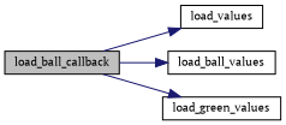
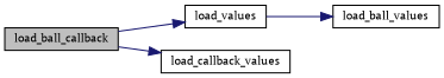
  digraph {
    fontname="PT Serif"
    rankdir=LR
    node [color=black fillcolor=white fontname="PT Serif" fontsize=10 shape=record style=filled]
    edge [color=midnightblue fontname="PT Serif" fontsize=10 labelfontname=Helvetica labelfontsize=10 style=solid]
    n1 [fillcolor=grey75 fontcolor=black height=0.2 label=load_ball_callback width=0.4]
    n2 [height=0.2 label=load_values width=0.4]
    n3 [height=0.2 label=load_ball_values width=0.4]
-   n4 [height=0.2 label=load_green_values width=0.4]
+   n4 [height=0.2 label=load_callback_values width=0.4]
    n1 -> n2
-   n1 -> n3
+   n2 -> n3
    n1 -> n4
  }
